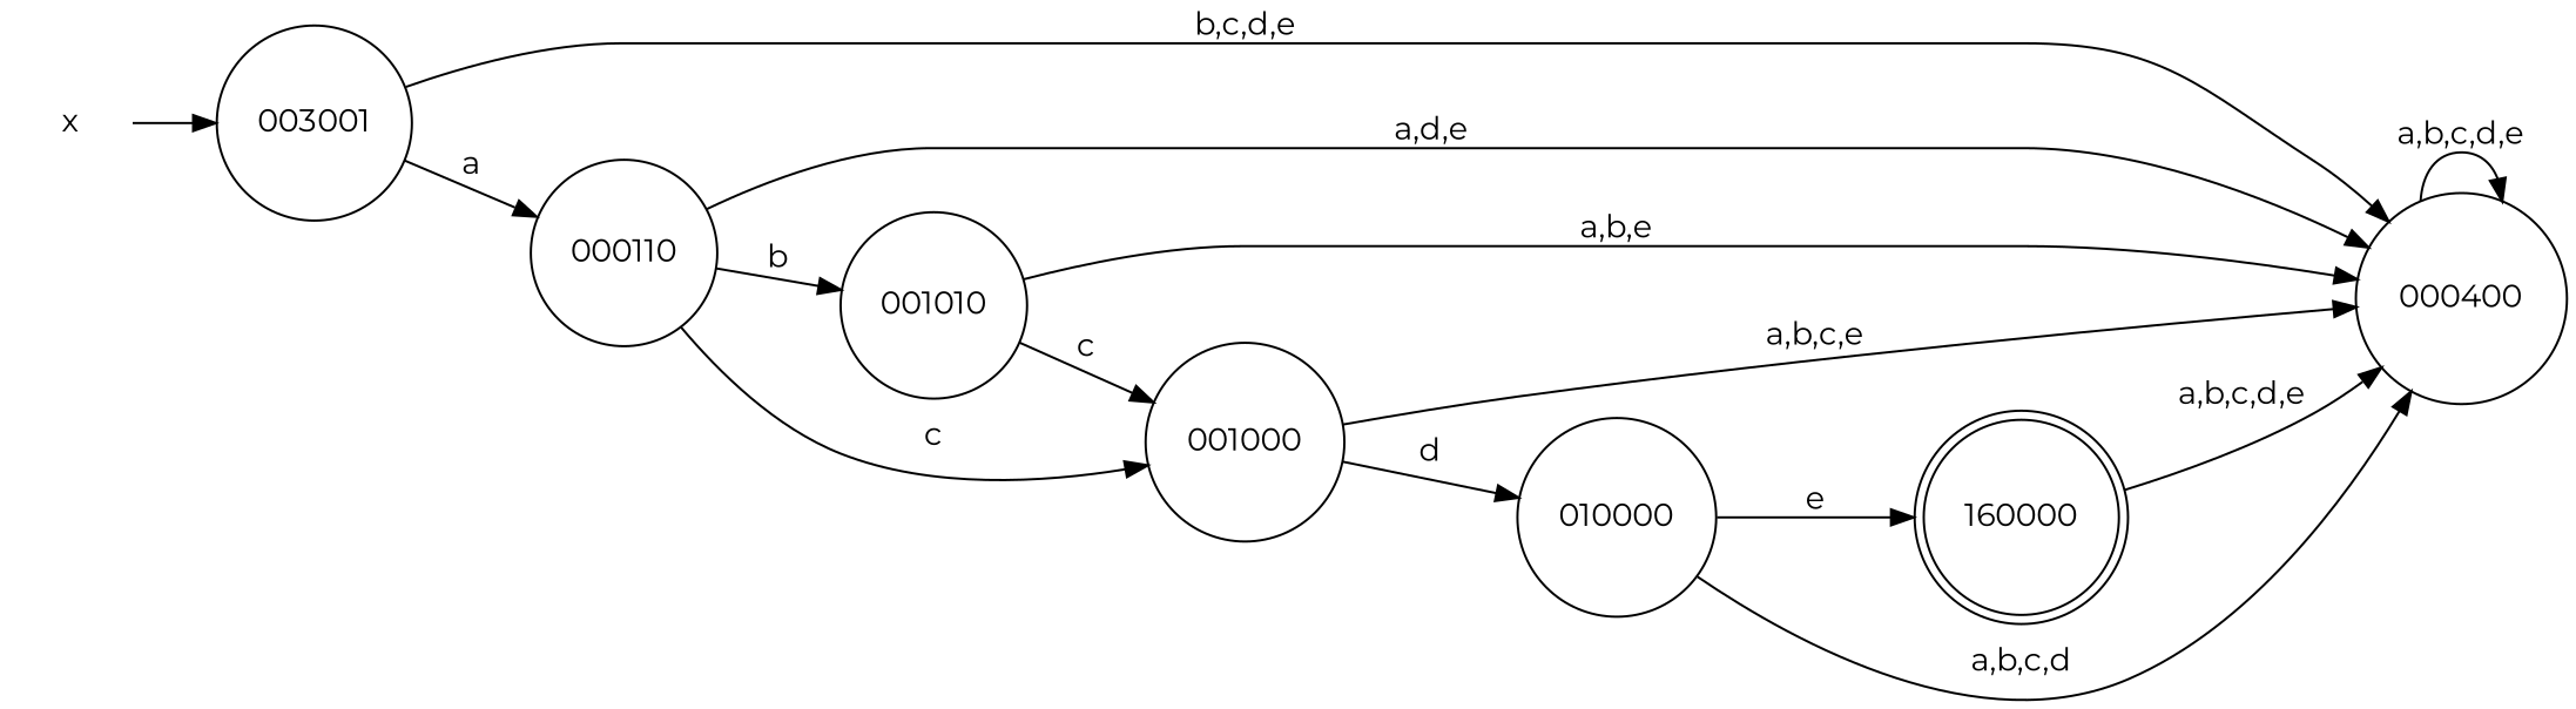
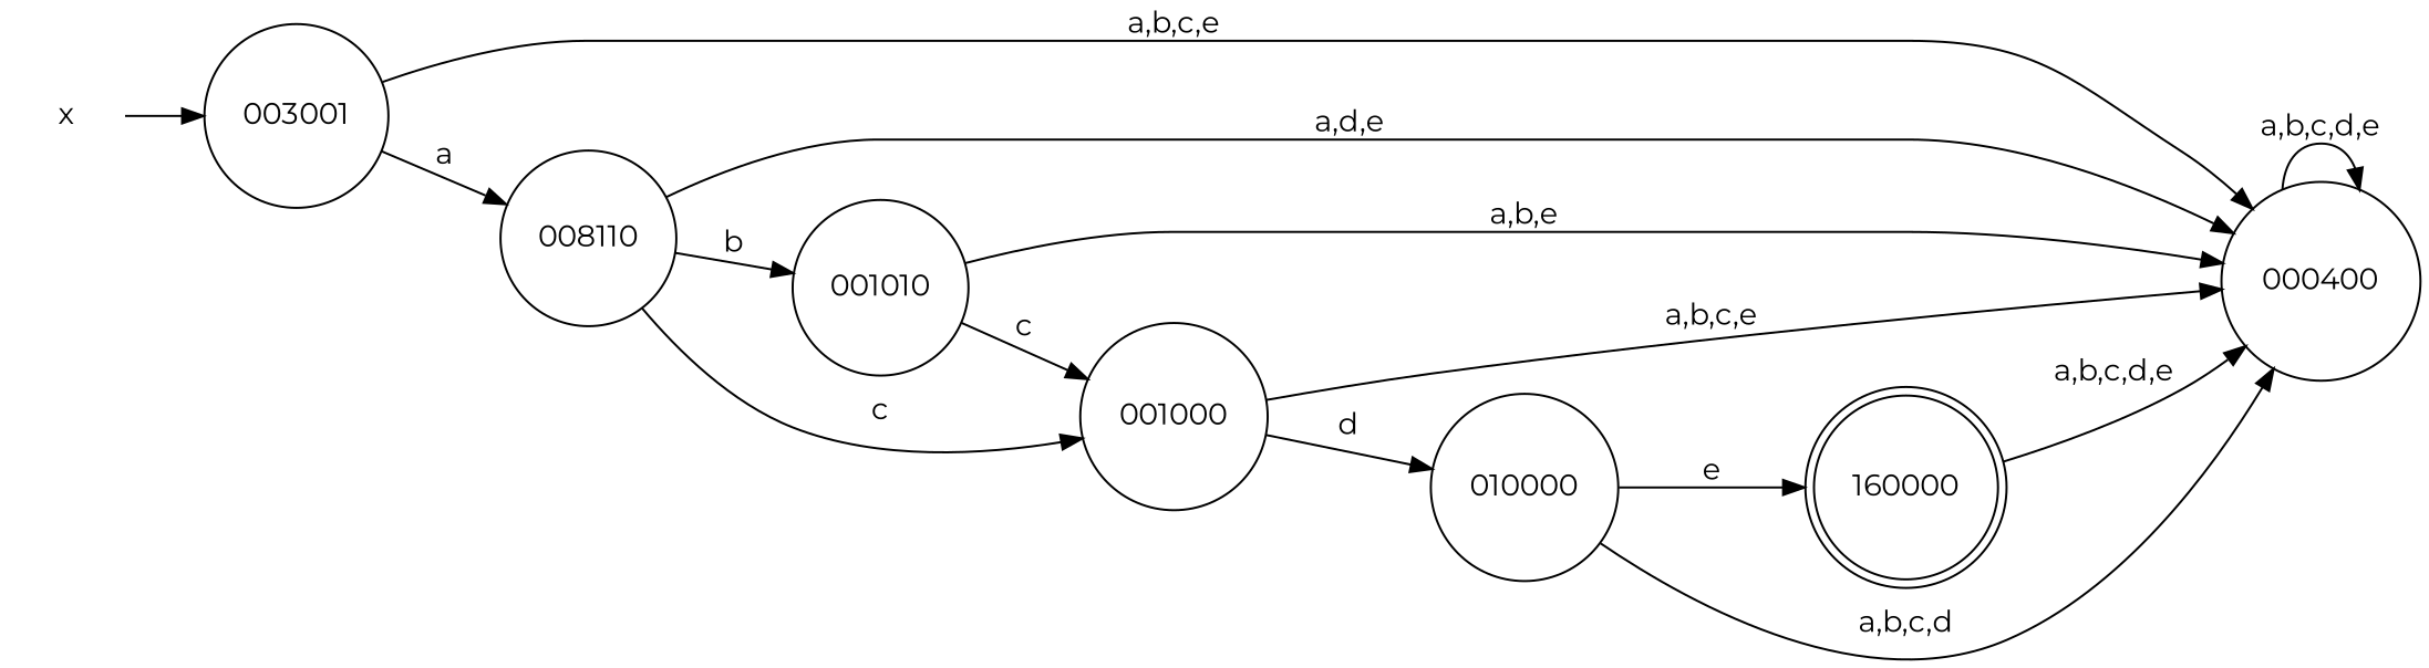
  digraph {
    fontname=Montserrat
    rankdir=LR
    node [fontname=Montserrat shape=circle]
    edge [fontname=Montserrat]
    n1 [label=160000 shape=doublecircle]
    n2 [label=000400]
    x [shape=none]
    n4 [label=003001]
-   000110
+   000110 [label=008110]
    001010
    001000
    010000
    n1 -> n2 [label=" a,b,c,d,e "]
    n2 -> n2 [label=" a,b,c,d,e "]
    x -> n4
-   n4 -> n2 [label=" b,c,d,e "]
+   n4 -> n2 [label=" a,b,c,e "]
    n4 -> 000110 [label=" a "]
    000110 -> n2 [label=" a,d,e "]
    000110 -> 001010 [label=" b "]
    000110 -> 001000 [label=" c "]
    001010 -> n2 [label=" a,b,e "]
    001010 -> 001000 [label=" c "]
    001000 -> n2 [label=" a,b,c,e "]
    001000 -> 010000 [label=" d "]
    010000 -> n1 [label=" e "]
    010000 -> n2 [label=" a,b,c,d "]
  }
